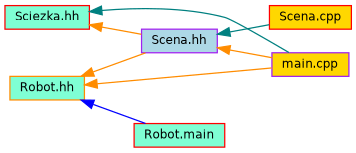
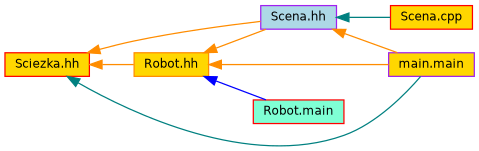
  digraph {
    rankdir=LR
    node [color=red fillcolor=gold fontname=Helvetica fontsize=10 shape=record style=filled]
    edge [color=darkorange dir=back fontname=Helvetica fontsize=10 labelfontname=Helvetica labelfontsize=10 style=solid]
-   n1 [fillcolor=aquamarine fontcolor=black height=0.2 label="Sciezka.hh" width=0.4]
-   n2 [color=darkorange fillcolor=aquamarine height=0.2 label="Robot.hh" width=0.4]
+   n1 [fontcolor=black height=0.2 label="Sciezka.hh" width=0.4]
+   n2 [color=darkorange height=0.2 label="Robot.hh" width=0.4]
    n3 [color=purple fillcolor=lightblue height=0.2 label="Scena.hh" width=0.4]
-   n4 [color=purple height=0.2 label="main.cpp" width=0.4]
+   n4 [color=purple height=0.2 label="main.main" width=0.4]
    n5 [fillcolor=aquamarine height=0.2 label="Robot.main" width=0.4]
    n6 [height=0.2 label="Scena.cpp" width=0.4]
+   n1 -> n2
    n1 -> n3
    n1 -> n4 [color=teal]
    n2 -> n3
    n2 -> n4
    n2 -> n5 [color=blue]
    n3 -> n4
    n3 -> n6 [color=teal]
  }
